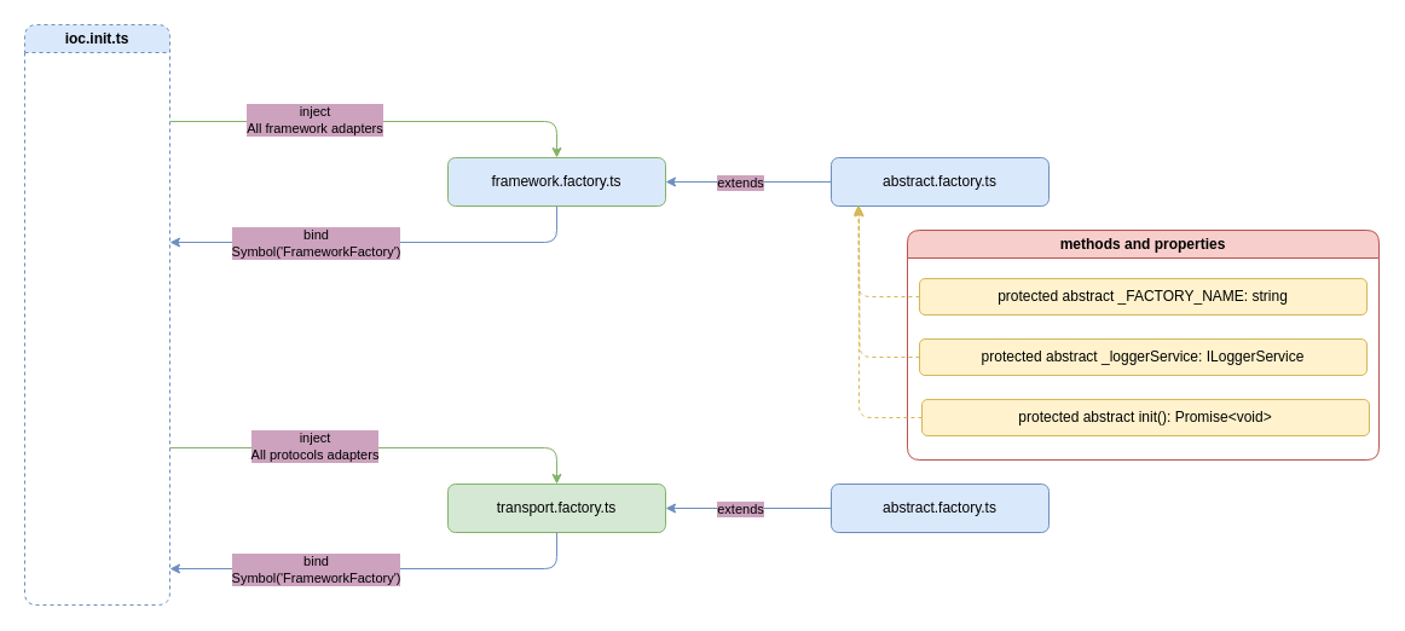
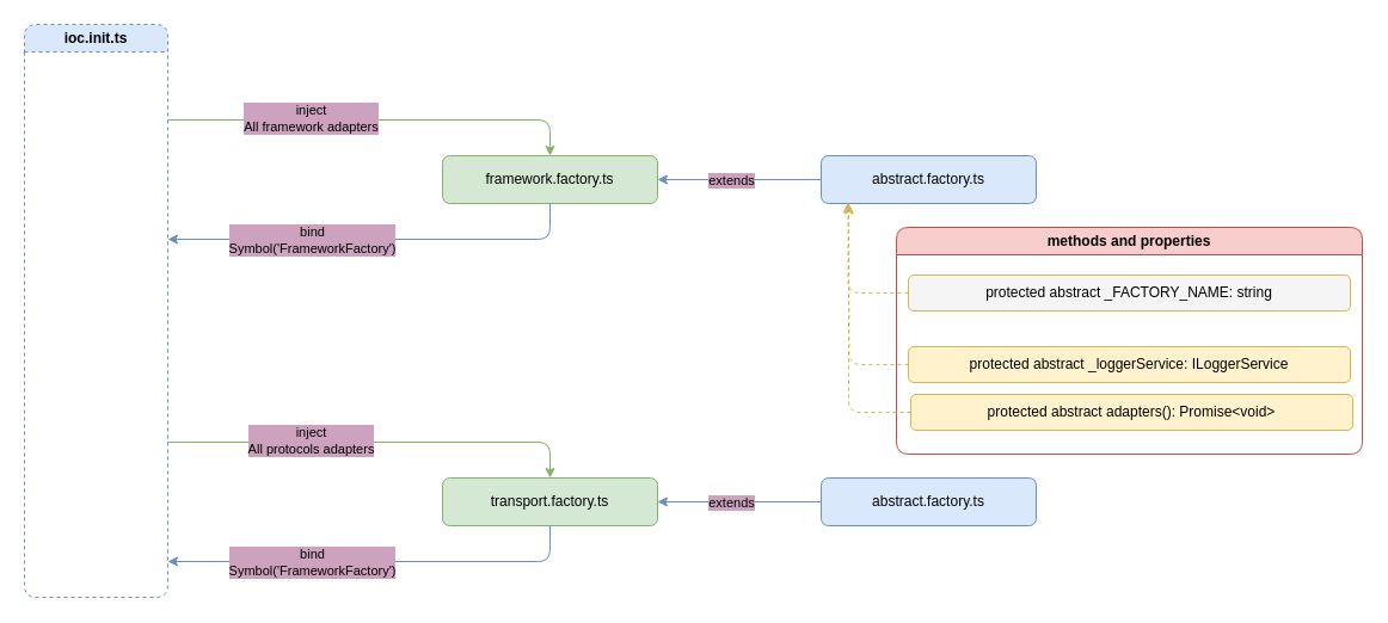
  <mxCell id="0" />
  <mxCell id="1" parent="0" />
  <mxCell id="2" value="ioc.init.ts" style="swimlane;whiteSpace=wrap;html=1;rounded=1;dashed=1;fillColor=#dae8fc;strokeColor=#6c8ebf;" vertex="1" parent="1"><mxGeometry x="20" y="20" width="120" height="480" as="geometry" /></mxCell>
- <mxCell id="3" value="framework.factory.ts" style="rounded=1;whiteSpace=wrap;html=1;fillColor=#dae8fc;strokeColor=#82b366;" vertex="1" parent="1"><mxGeometry x="370" y="130" width="180" height="40" as="geometry" /></mxCell>
+ <mxCell id="3" value="framework.factory.ts" style="rounded=1;whiteSpace=wrap;html=1;fillColor=#d5e8d4;strokeColor=#82b366;" vertex="1" parent="1"><mxGeometry x="370" y="130" width="180" height="40" as="geometry" /></mxCell>
  <mxCell id="4" style="edgeStyle=orthogonalEdgeStyle;rounded=1;orthogonalLoop=1;jettySize=auto;html=1;entryX=1;entryY=0.5;entryDx=0;entryDy=0;fillColor=#dae8fc;strokeColor=#6c8ebf;" edge="1" parent="1" source="5" target="3"><mxGeometry relative="1" as="geometry" /></mxCell>
  <mxCell id="5" value="abstract.factory.ts" style="rounded=1;whiteSpace=wrap;html=1;fillColor=#dae8fc;strokeColor=#6c8ebf;" vertex="1" parent="1"><mxGeometry x="687" y="130" width="180" height="40" as="geometry" /></mxCell>
  <mxCell id="6" value="methods and properties" style="swimlane;whiteSpace=wrap;html=1;fillColor=#f8cecc;strokeColor=#b85450;rounded=1;" vertex="1" parent="1"><mxGeometry x="750" y="190" width="390" height="190" as="geometry" /></mxCell>
- <mxCell id="7" value="protected abstract _FACTORY_NAME: string" style="rounded=1;whiteSpace=wrap;html=1;fillColor=#fff2cc;strokeColor=#d6b656;" vertex="1" parent="6"><mxGeometry x="10" y="40" width="370" height="30" as="geometry" /></mxCell>
+ <mxCell id="7" value="protected abstract _FACTORY_NAME: string" style="rounded=1;whiteSpace=wrap;html=1;fillColor=#f5f5f5;strokeColor=#d6b656;" vertex="1" parent="6"><mxGeometry x="10" y="40" width="370" height="30" as="geometry" /></mxCell>
  <mxCell id="8" style="edgeStyle=orthogonalEdgeStyle;rounded=1;orthogonalLoop=1;jettySize=auto;html=1;fillColor=#fff2cc;strokeColor=#d6b656;dashed=1;" edge="1" parent="6" source="9"><mxGeometry relative="1" as="geometry"><mxPoint x="-40" y="-20" as="targetPoint" /></mxGeometry></mxCell>
- <mxCell id="9" value="protected abstract _loggerService: ILoggerService" style="rounded=1;whiteSpace=wrap;html=1;fillColor=#fff2cc;strokeColor=#d6b656;" vertex="1" parent="6"><mxGeometry x="10" y="90" width="370" height="30" as="geometry" /></mxCell>
- <mxCell id="10" value="protected abstract init(): Promise&amp;lt;void&amp;gt;" style="rounded=1;whiteSpace=wrap;html=1;fillColor=#fff2cc;strokeColor=#d6b656;" vertex="1" parent="6"><mxGeometry x="12" y="140" width="370" height="30" as="geometry" /></mxCell>
+ <mxCell id="9" value="protected abstract _loggerService: ILoggerService" style="rounded=1;whiteSpace=wrap;html=1;fillColor=#fff2cc;strokeColor=#d6b656;" vertex="1" parent="6"><mxGeometry x="10" y="100" width="370" height="30" as="geometry" /></mxCell>
+ <mxCell id="10" value="protected abstract adapters(): Promise&amp;lt;void&amp;gt;" style="rounded=1;whiteSpace=wrap;html=1;fillColor=#fff2cc;strokeColor=#d6b656;" vertex="1" parent="6"><mxGeometry x="12" y="140" width="370" height="30" as="geometry" /></mxCell>
  <mxCell id="11" style="edgeStyle=orthogonalEdgeStyle;rounded=1;orthogonalLoop=1;jettySize=auto;html=1;exitX=0;exitY=0.5;exitDx=0;exitDy=0;fillColor=#fff2cc;strokeColor=#d6b656;dashed=1;entryX=0.125;entryY=0.975;entryDx=0;entryDy=0;entryPerimeter=0;" edge="1" parent="1" source="7" target="5"><mxGeometry relative="1" as="geometry"><mxPoint x="710" y="180" as="targetPoint" /><Array as="points"><mxPoint x="710" y="245" /><mxPoint x="710" y="169" /></Array></mxGeometry></mxCell>
  <mxCell id="12" value="extends" style="edgeLabel;html=1;align=center;verticalAlign=middle;resizable=0;points=[];labelBackgroundColor=#CDA2BE;" vertex="1" connectable="0" parent="1"><mxGeometry x="650" y="150" as="geometry"><mxPoint x="-39" as="offset" /></mxGeometry></mxCell>
  <mxCell id="13" style="edgeStyle=orthogonalEdgeStyle;rounded=1;orthogonalLoop=1;jettySize=auto;html=1;entryX=0.5;entryY=0;entryDx=0;entryDy=0;fillColor=#d5e8d4;strokeColor=#82b366;" edge="1" parent="1"><mxGeometry relative="1" as="geometry"><mxPoint x="140" y="100" as="sourcePoint" /><Array as="points"><mxPoint x="140" y="100" /><mxPoint x="460" y="100" /></Array><mxPoint x="460" y="130" as="targetPoint" /></mxGeometry></mxCell>
  <mxCell id="14" value="inject&lt;br&gt;All framework adapters" style="edgeLabel;html=1;align=center;verticalAlign=middle;resizable=0;points=[];labelBackgroundColor=#CDA2BE;" vertex="1" connectable="0" parent="13"><mxGeometry x="-0.187" y="2" relative="1" as="geometry"><mxPoint x="-23" as="offset" /></mxGeometry></mxCell>
  <mxCell id="15" style="edgeStyle=orthogonalEdgeStyle;rounded=1;orthogonalLoop=1;jettySize=auto;html=1;exitX=0.5;exitY=1;exitDx=0;exitDy=0;fillColor=#dae8fc;strokeColor=#6c8ebf;" edge="1" parent="1"><mxGeometry relative="1" as="geometry"><mxPoint x="140" y="200" as="targetPoint" /><Array as="points"><mxPoint x="460" y="200" /><mxPoint x="140" y="200" /></Array><mxPoint x="460" y="170" as="sourcePoint" /></mxGeometry></mxCell>
  <mxCell id="16" value="bind&lt;br&gt;Symbol('FrameworkFactory')" style="edgeLabel;html=1;align=center;verticalAlign=middle;resizable=0;points=[];labelBackgroundColor=#CDA2BE;" vertex="1" connectable="0" parent="15"><mxGeometry x="0.337" y="4" relative="1" as="geometry"><mxPoint x="4" y="-4" as="offset" /></mxGeometry></mxCell>
  <mxCell id="17" style="edgeStyle=orthogonalEdgeStyle;rounded=1;orthogonalLoop=1;jettySize=auto;html=1;entryX=0.128;entryY=1.011;entryDx=0;entryDy=0;entryPerimeter=0;exitX=0;exitY=0.5;exitDx=0;exitDy=0;fillColor=#fff2cc;strokeColor=#d6b656;dashed=1;" edge="1" parent="1" source="10" target="5"><mxGeometry relative="1" as="geometry" /></mxCell>
  <mxCell id="18" value="transport.factory.ts" style="rounded=1;whiteSpace=wrap;html=1;fillColor=#d5e8d4;strokeColor=#82b366;" vertex="1" parent="1"><mxGeometry x="370" y="400" width="180" height="40" as="geometry" /></mxCell>
  <mxCell id="19" style="edgeStyle=orthogonalEdgeStyle;rounded=1;orthogonalLoop=1;jettySize=auto;html=1;entryX=1;entryY=0.5;entryDx=0;entryDy=0;fillColor=#dae8fc;strokeColor=#6c8ebf;" edge="1" parent="1" source="20" target="18"><mxGeometry relative="1" as="geometry" /></mxCell>
  <mxCell id="20" value="abstract.factory.ts" style="rounded=1;whiteSpace=wrap;html=1;fillColor=#dae8fc;strokeColor=#6c8ebf;" vertex="1" parent="1"><mxGeometry x="687" y="400" width="180" height="40" as="geometry" /></mxCell>
  <mxCell id="21" value="extends" style="edgeLabel;html=1;align=center;verticalAlign=middle;resizable=0;points=[];labelBackgroundColor=#CDA2BE;" vertex="1" connectable="0" parent="1"><mxGeometry x="650" y="420" as="geometry"><mxPoint x="-39" as="offset" /></mxGeometry></mxCell>
  <mxCell id="22" style="edgeStyle=orthogonalEdgeStyle;rounded=1;orthogonalLoop=1;jettySize=auto;html=1;entryX=0.5;entryY=0;entryDx=0;entryDy=0;fillColor=#d5e8d4;strokeColor=#82b366;" edge="1" parent="1"><mxGeometry relative="1" as="geometry"><mxPoint x="140" y="370" as="sourcePoint" /><Array as="points"><mxPoint x="140" y="370" /><mxPoint x="460" y="370" /></Array><mxPoint x="460" y="400" as="targetPoint" /></mxGeometry></mxCell>
  <mxCell id="23" value="inject&lt;br&gt;All protocols adapters" style="edgeLabel;html=1;align=center;verticalAlign=middle;resizable=0;points=[];labelBackgroundColor=#CDA2BE;" vertex="1" connectable="0" parent="22"><mxGeometry x="-0.187" y="2" relative="1" as="geometry"><mxPoint x="-23" as="offset" /></mxGeometry></mxCell>
  <mxCell id="24" style="edgeStyle=orthogonalEdgeStyle;rounded=1;orthogonalLoop=1;jettySize=auto;html=1;exitX=0.5;exitY=1;exitDx=0;exitDy=0;fillColor=#dae8fc;strokeColor=#6c8ebf;" edge="1" parent="1"><mxGeometry relative="1" as="geometry"><mxPoint x="140" y="470" as="targetPoint" /><Array as="points"><mxPoint x="460" y="470" /><mxPoint x="140" y="470" /></Array><mxPoint x="460" y="440" as="sourcePoint" /></mxGeometry></mxCell>
  <mxCell id="25" value="bind&lt;br&gt;Symbol('FrameworkFactory')" style="edgeLabel;html=1;align=center;verticalAlign=middle;resizable=0;points=[];labelBackgroundColor=#CDA2BE;" vertex="1" connectable="0" parent="24"><mxGeometry x="0.337" y="4" relative="1" as="geometry"><mxPoint x="4" y="-4" as="offset" /></mxGeometry></mxCell>
